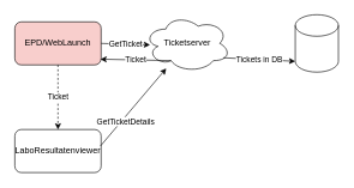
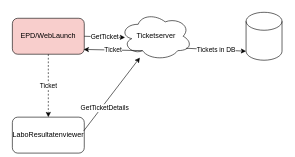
  <mxCell id="0" />
  <mxCell id="1" parent="0" />
  <mxCell id="2" value="" style="shape=cylinder3;whiteSpace=wrap;html=1;boundedLbl=1;backgroundOutline=1;size=15;" vertex="1" parent="1"><mxGeometry x="410" y="20" width="60" height="80" as="geometry" /></mxCell>
  <mxCell id="3" value="EPD/WebLaunch" style="rounded=1;whiteSpace=wrap;html=1;fillColor=#f8cecc;" vertex="1" parent="1"><mxGeometry x="20" y="30" width="120" height="60" as="geometry" /></mxCell>
  <mxCell id="4" value="Ticketserver" style="ellipse;shape=cloud;whiteSpace=wrap;html=1;" vertex="1" parent="1"><mxGeometry x="200" y="20" width="120" height="80" as="geometry" /></mxCell>
- <mxCell id="5" value="LaboResultatenviewer" style="rounded=1;whiteSpace=wrap;html=1;" vertex="1" parent="1"><mxGeometry x="20" y="180" width="120" height="60" as="geometry" /></mxCell>
+ <mxCell id="5" value="LaboResultatenviewer" style="rounded=1;whiteSpace=wrap;html=1;" vertex="1" parent="1"><mxGeometry x="20" y="195" width="120" height="60" as="geometry" /></mxCell>
  <mxCell id="6" value="GetTicket" style="endArrow=classic;html=1;exitX=1;exitY=0.5;exitDx=0;exitDy=0;entryX=0.067;entryY=0.525;entryDx=0;entryDy=0;entryPerimeter=0;" edge="1" parent="1" source="3" target="4"><mxGeometry width="50" height="50" relative="1" as="geometry"><mxPoint x="160" y="100" as="sourcePoint" /><mxPoint x="210" y="50" as="targetPoint" /></mxGeometry></mxCell>
  <mxCell id="7" value="Ticket" style="endArrow=classic;html=1;entryX=0.992;entryY=0.867;entryDx=0;entryDy=0;entryPerimeter=0;exitX=0.31;exitY=0.8;exitDx=0;exitDy=0;exitPerimeter=0;" edge="1" parent="1" source="4" target="3"><mxGeometry width="50" height="50" relative="1" as="geometry"><mxPoint x="150" y="130" as="sourcePoint" /><mxPoint x="200" y="80" as="targetPoint" /></mxGeometry></mxCell>
  <mxCell id="8" value="Ticket" style="endArrow=classic;html=1;exitX=0.5;exitY=1;exitDx=0;exitDy=0;dashed=1;" edge="1" parent="1" source="3" target="5"><mxGeometry width="50" height="50" relative="1" as="geometry"><mxPoint x="60" y="140" as="sourcePoint" /><mxPoint x="110" y="90" as="targetPoint" /></mxGeometry></mxCell>
  <mxCell id="9" value="" style="endArrow=classic;html=1;exitX=0.992;exitY=0.383;exitDx=0;exitDy=0;exitPerimeter=0;" edge="1" parent="1" source="5" target="4"><mxGeometry width="50" height="50" relative="1" as="geometry"><mxPoint x="140" y="230" as="sourcePoint" /><mxPoint x="190" y="180" as="targetPoint" /></mxGeometry></mxCell>
  <mxCell id="10" value="GetTicketDetails" style="edgeLabel;html=1;align=center;verticalAlign=middle;resizable=0;points=[];" vertex="1" connectable="0" parent="9"><mxGeometry x="-0.324" y="-4" relative="1" as="geometry"><mxPoint as="offset" /></mxGeometry></mxCell>
  <mxCell id="11" value="Tickets in DB" style="endArrow=classic;html=1;entryX=0;entryY=1;entryDx=0;entryDy=-15;entryPerimeter=0;" edge="1" parent="1" target="2"><mxGeometry width="50" height="50" relative="1" as="geometry"><mxPoint x="310" y="80" as="sourcePoint" /><mxPoint x="360" y="30" as="targetPoint" /></mxGeometry></mxCell>
